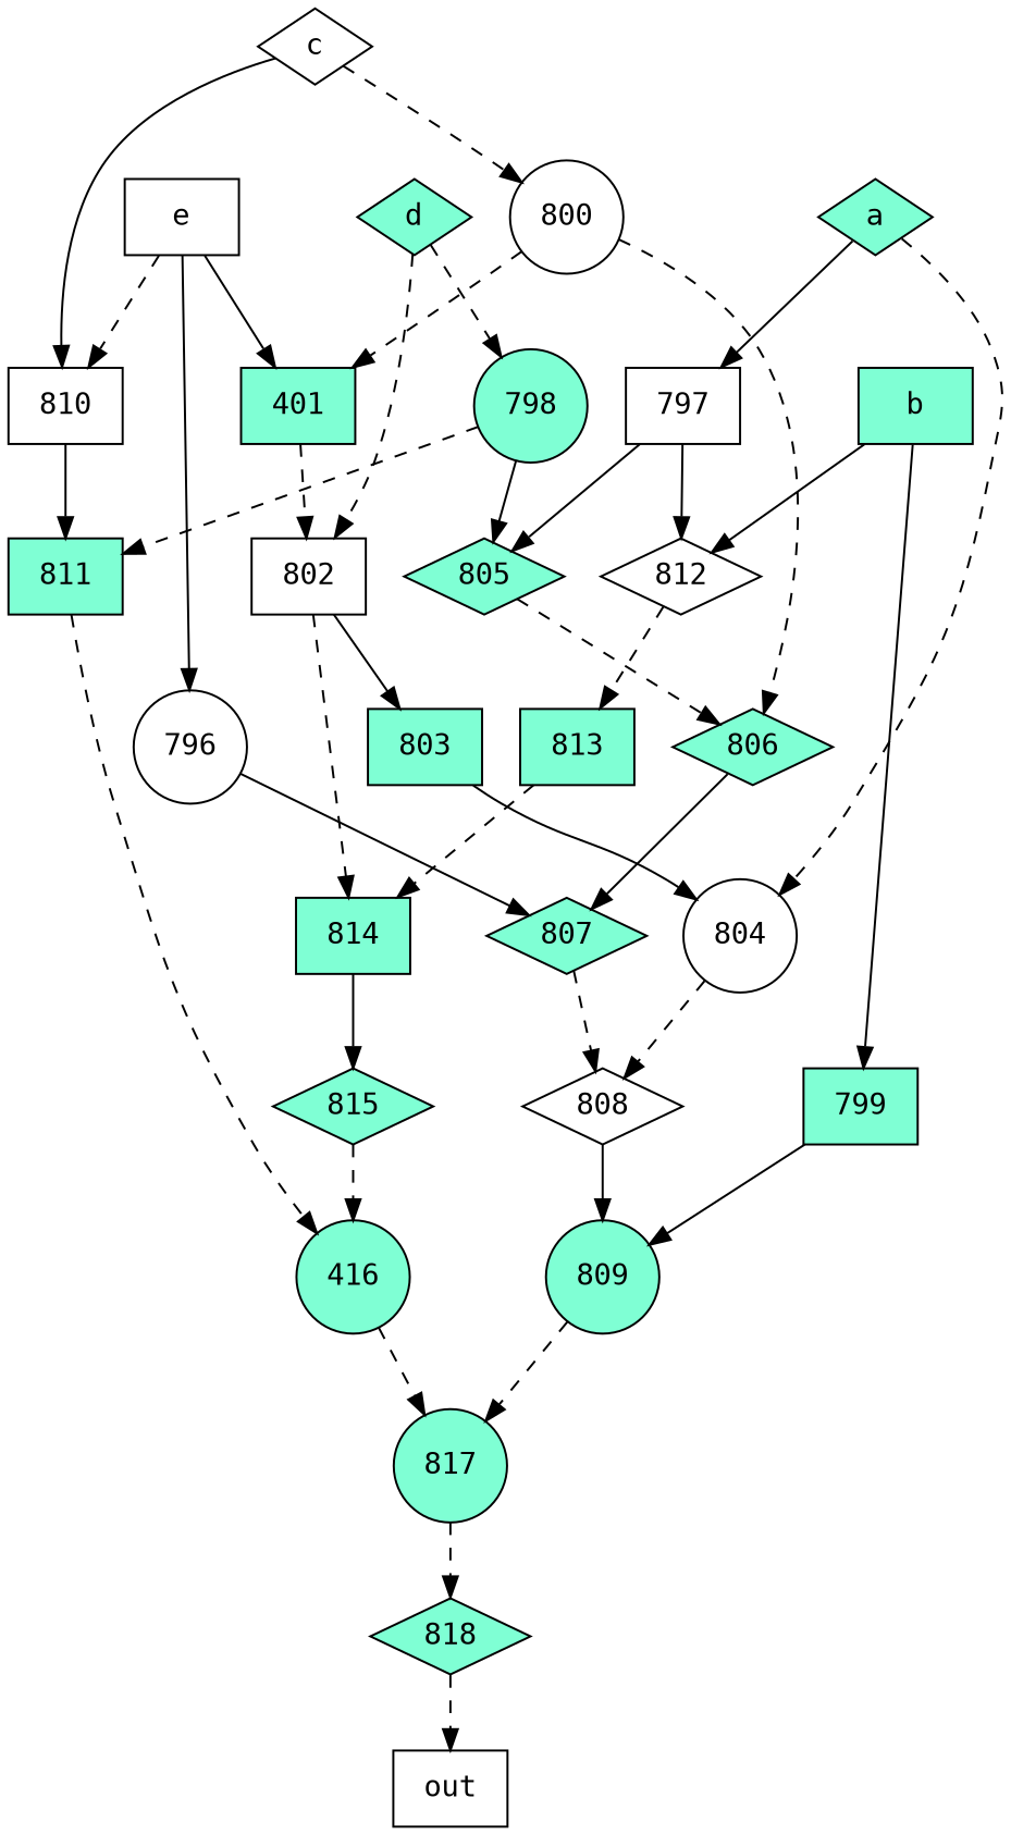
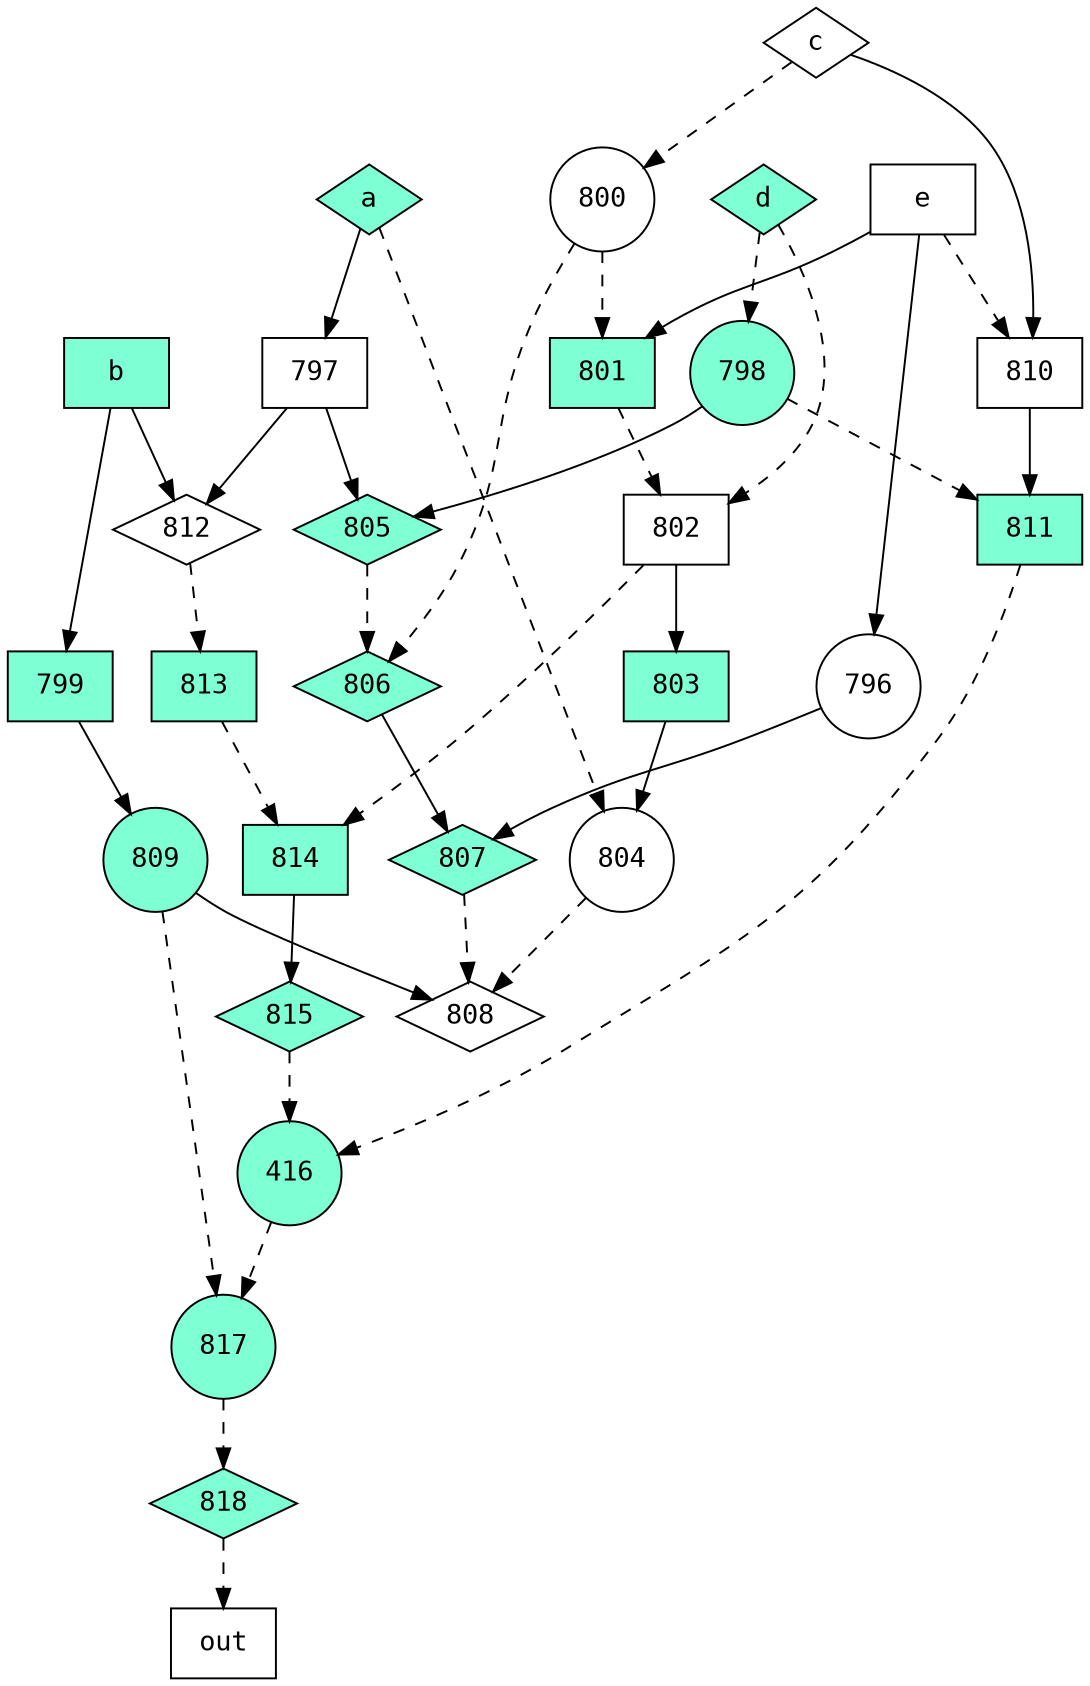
  strict digraph {
    fontname="DejaVu Sans Mono"
    node [fillcolor=aquamarine fontname="DejaVu Sans Mono" shape=box style=filled]
    edge [fontname="DejaVu Sans Mono" style=dashed]
    818 [shape=diamond]
    out [fillcolor=white]
    a [shape=diamond]
    797 [fillcolor=white]
    804 [fillcolor=white shape=circle]
    805 [shape=diamond]
    812 [fillcolor=white shape=diamond]
    808 [fillcolor=white shape=diamond]
    806 [shape=diamond]
    813
    809 [shape=circle]
    807 [shape=diamond]
    814
    817 [shape=circle]
    815 [shape=diamond]
    b
    799
    n18 [label=416 shape=circle]
    c [fillcolor=white shape=diamond]
    800 [fillcolor=white shape=circle]
    810 [fillcolor=white]
-   801 [label=401]
+   801
    811
    802 [fillcolor=white]
    803
    d [shape=diamond]
    798 [shape=circle]
    e [fillcolor=white]
    796 [fillcolor=white shape=circle]
    818 -> out
    a -> 797 [style=solid]
    a -> 804
    797 -> 805 [style=solid]
    797 -> 812 [style=solid]
    804 -> 808
    805 -> 806
    812 -> 813
-   808 -> 809 [style=solid]
+   809 -> 808 [style=solid]
    806 -> 807 [style=solid]
    813 -> 814
    809 -> 817
    807 -> 808
    814 -> 815 [style=solid]
    817 -> 818
    815 -> n18
    b -> 812 [style=solid]
    b -> 799 [style=solid]
    799 -> 809 [style=solid]
    n18 -> 817
    c -> 800
    c -> 810 [style=solid]
    800 -> 806
    800 -> 801
    810 -> 811 [style=solid]
    801 -> 802
    811 -> n18
    802 -> 814
    802 -> 803 [style=solid]
    803 -> 804 [style=solid]
    d -> 802
    d -> 798
    798 -> 805 [style=solid]
    798 -> 811
    e -> 810
    e -> 801 [style=solid]
    e -> 796 [style=solid]
    796 -> 807 [style=solid]
  }
